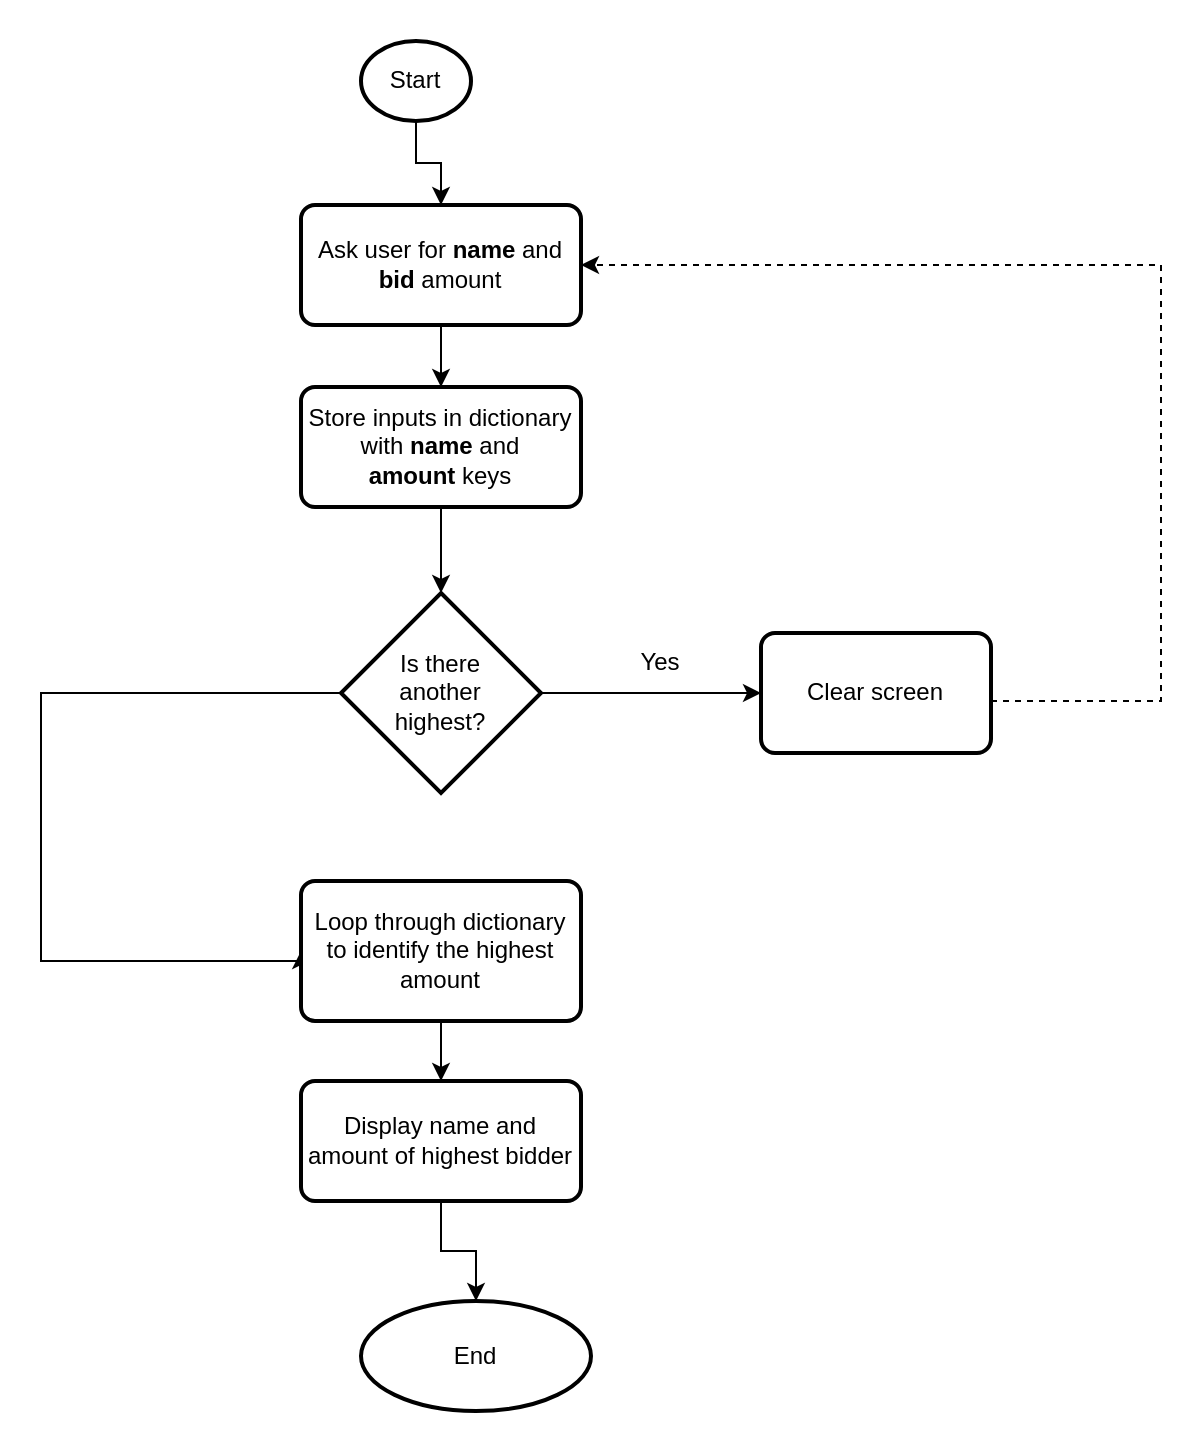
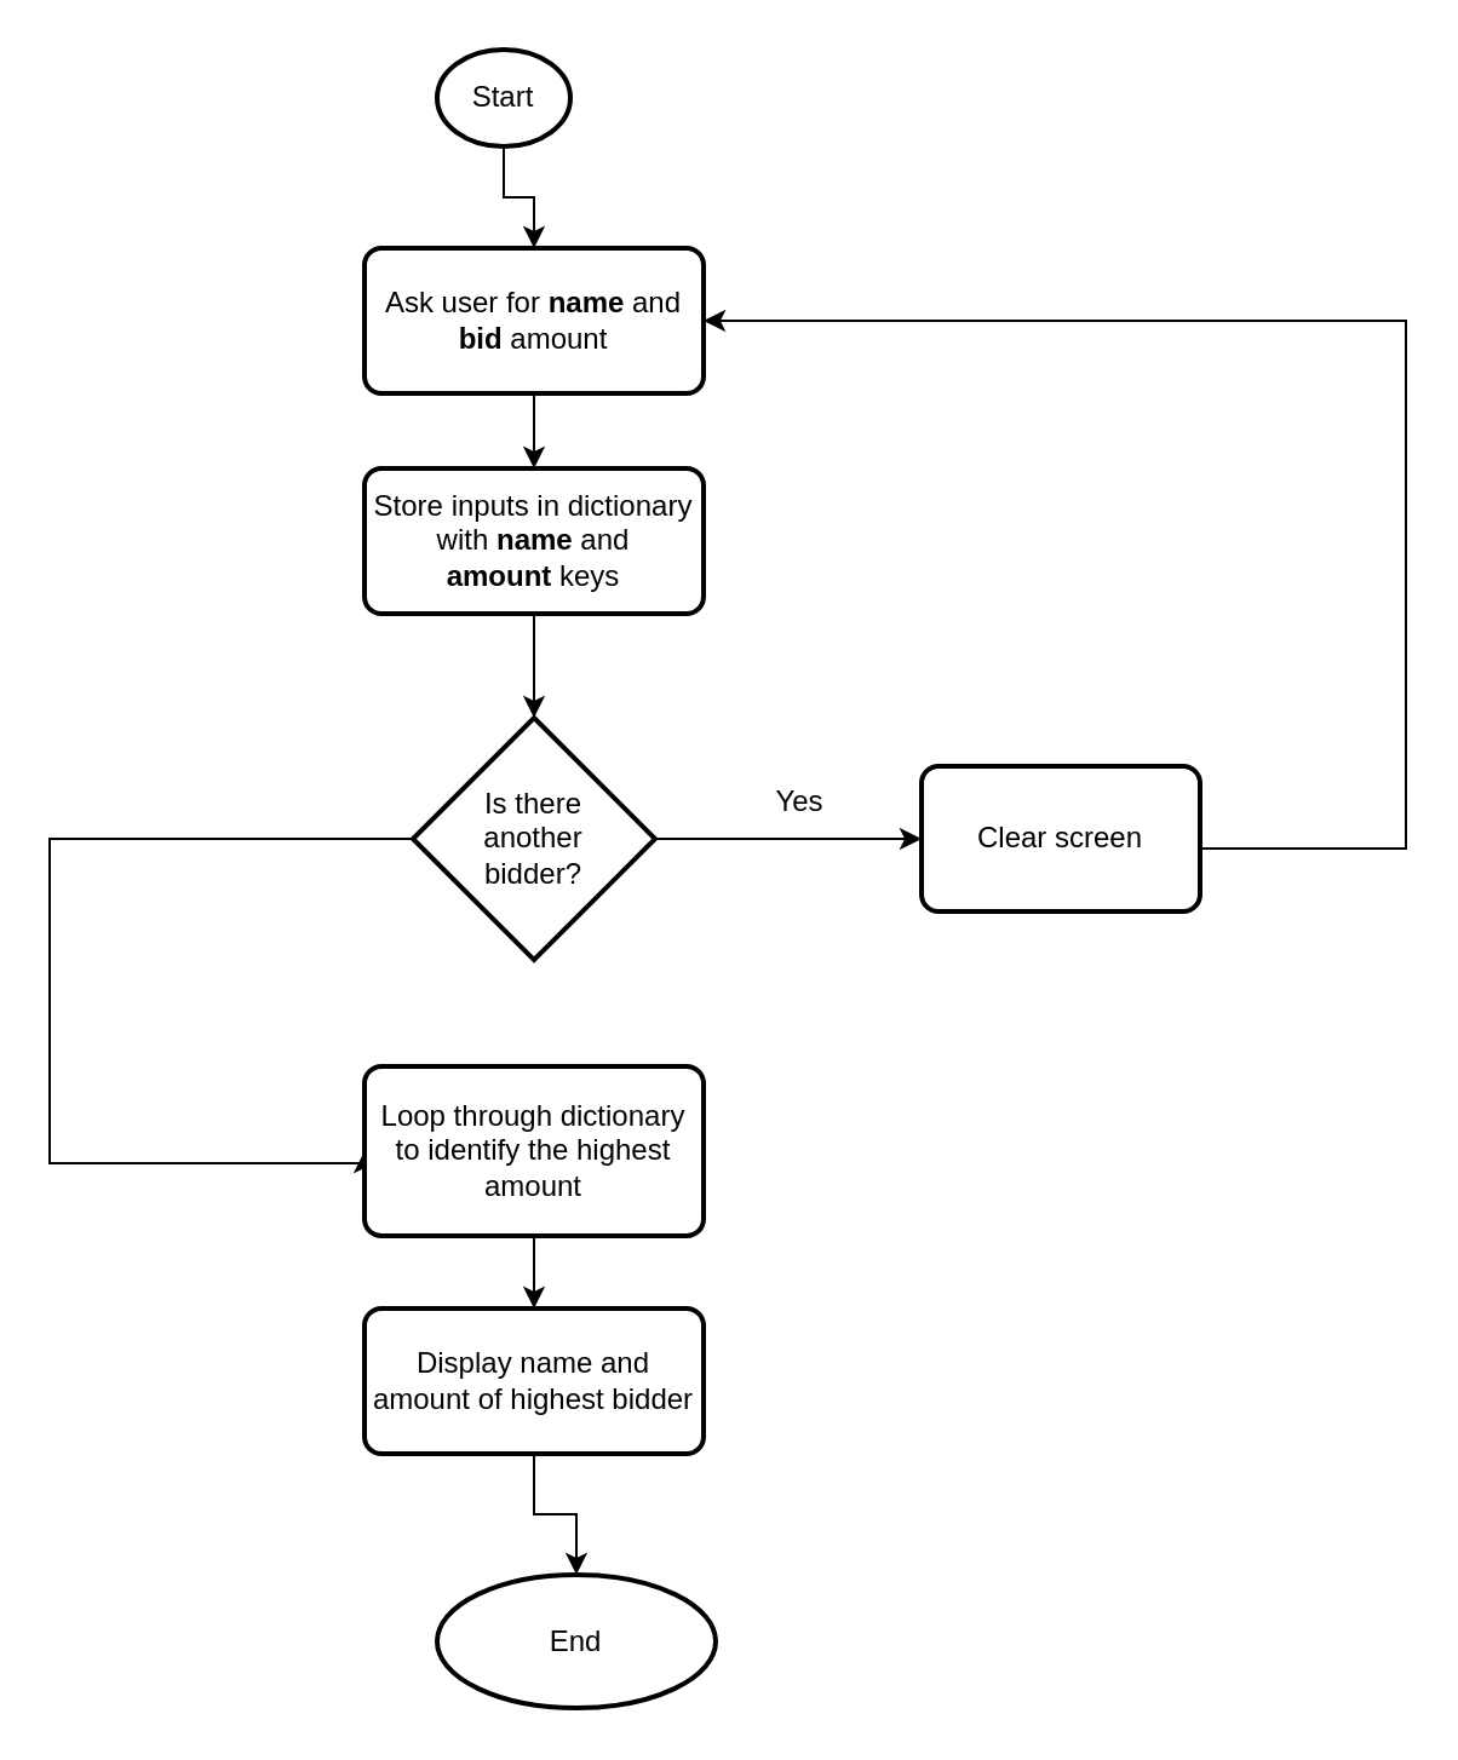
  <mxCell id="0" />
  <mxCell id="1" parent="0" />
  <mxCell id="2" style="edgeStyle=orthogonalEdgeStyle;rounded=0;orthogonalLoop=1;jettySize=auto;html=1;" edge="1" parent="1" source="3" target="5"><mxGeometry relative="1" as="geometry" /></mxCell>
  <mxCell id="3" value="Start" style="strokeWidth=2;html=1;shape=mxgraph.flowchart.start_1;whiteSpace=wrap;" vertex="1" parent="1"><mxGeometry x="180" y="20" width="55" height="40" as="geometry" /></mxCell>
  <mxCell id="4" style="edgeStyle=orthogonalEdgeStyle;rounded=0;orthogonalLoop=1;jettySize=auto;html=1;" edge="1" parent="1" source="5" target="12"><mxGeometry relative="1" as="geometry" /></mxCell>
  <mxCell id="5" value="Ask user for &lt;b&gt;name&lt;/b&gt;&amp;nbsp;and &lt;b&gt;bid&lt;/b&gt;&amp;nbsp;amount" style="rounded=1;whiteSpace=wrap;html=1;absoluteArcSize=1;arcSize=14;strokeWidth=2;" vertex="1" parent="1"><mxGeometry x="150" y="102" width="140" height="60" as="geometry" /></mxCell>
  <mxCell id="6" style="edgeStyle=orthogonalEdgeStyle;rounded=0;orthogonalLoop=1;jettySize=auto;html=1;entryX=0;entryY=0.5;entryDx=0;entryDy=0;" edge="1" parent="1" source="8" target="16"><mxGeometry relative="1" as="geometry" /></mxCell>
  <mxCell id="7" style="edgeStyle=orthogonalEdgeStyle;rounded=0;orthogonalLoop=1;jettySize=auto;html=1;entryX=0;entryY=0.5;entryDx=0;entryDy=0;" edge="1" parent="1" source="8" target="10"><mxGeometry relative="1" as="geometry"><Array as="points"><mxPoint x="20" y="346" /><mxPoint x="20" y="480" /><mxPoint x="150" y="480" /></Array></mxGeometry></mxCell>
- <mxCell id="8" value="Is there &lt;br&gt;another &lt;br&gt;highest?" style="strokeWidth=2;html=1;shape=mxgraph.flowchart.decision;whiteSpace=wrap;" vertex="1" parent="1"><mxGeometry x="170" y="296" width="100" height="100" as="geometry" /></mxCell>
+ <mxCell id="8" value="Is there &lt;br&gt;another &lt;br&gt;bidder?" style="strokeWidth=2;html=1;shape=mxgraph.flowchart.decision;whiteSpace=wrap;" vertex="1" parent="1"><mxGeometry x="170" y="296" width="100" height="100" as="geometry" /></mxCell>
  <mxCell id="9" style="edgeStyle=orthogonalEdgeStyle;rounded=0;orthogonalLoop=1;jettySize=auto;html=1;entryX=0.5;entryY=0;entryDx=0;entryDy=0;" edge="1" parent="1" source="10" target="14"><mxGeometry relative="1" as="geometry" /></mxCell>
  <mxCell id="10" value="Loop through dictionary to identify the highest amount" style="rounded=1;whiteSpace=wrap;html=1;absoluteArcSize=1;arcSize=14;strokeWidth=2;" vertex="1" parent="1"><mxGeometry x="150" y="440" width="140" height="70" as="geometry" /></mxCell>
  <mxCell id="11" style="edgeStyle=orthogonalEdgeStyle;rounded=0;orthogonalLoop=1;jettySize=auto;html=1;" edge="1" parent="1" source="12" target="8"><mxGeometry relative="1" as="geometry" /></mxCell>
  <mxCell id="12" value="Store inputs in dictionary with &lt;b&gt;name&lt;/b&gt;&amp;nbsp;and &lt;b&gt;amount&lt;/b&gt;&amp;nbsp;keys" style="rounded=1;whiteSpace=wrap;html=1;absoluteArcSize=1;arcSize=14;strokeWidth=2;" vertex="1" parent="1"><mxGeometry x="150" y="193" width="140" height="60" as="geometry" /></mxCell>
  <mxCell id="13" style="edgeStyle=orthogonalEdgeStyle;rounded=0;orthogonalLoop=1;jettySize=auto;html=1;" edge="1" parent="1" source="14" target="18"><mxGeometry relative="1" as="geometry" /></mxCell>
  <mxCell id="14" value="Display name and amount of highest bidder" style="rounded=1;whiteSpace=wrap;html=1;absoluteArcSize=1;arcSize=14;strokeWidth=2;" vertex="1" parent="1"><mxGeometry x="150" y="540" width="140" height="60" as="geometry" /></mxCell>
- <mxCell id="15" style="edgeStyle=orthogonalEdgeStyle;rounded=0;orthogonalLoop=1;jettySize=auto;html=1;entryX=1;entryY=0.5;entryDx=0;entryDy=0;dashed=1;" edge="1" parent="1" source="16" target="5"><mxGeometry relative="1" as="geometry"><Array as="points"><mxPoint x="580" y="350" /><mxPoint x="580" y="132" /></Array></mxGeometry></mxCell>
+ <mxCell id="15" style="edgeStyle=orthogonalEdgeStyle;rounded=0;orthogonalLoop=1;jettySize=auto;html=1;entryX=1;entryY=0.5;entryDx=0;entryDy=0;" edge="1" parent="1" source="16" target="5"><mxGeometry relative="1" as="geometry"><Array as="points"><mxPoint x="580" y="350" /><mxPoint x="580" y="132" /></Array></mxGeometry></mxCell>
  <mxCell id="16" value="Clear screen" style="rounded=1;whiteSpace=wrap;html=1;absoluteArcSize=1;arcSize=14;strokeWidth=2;" vertex="1" parent="1"><mxGeometry x="380" y="316" width="115" height="60" as="geometry" /></mxCell>
  <mxCell id="17" value="Yes" style="text;html=1;strokeColor=none;fillColor=none;align=center;verticalAlign=middle;whiteSpace=wrap;rounded=0;" vertex="1" parent="1"><mxGeometry x="300" y="316" width="60" height="30" as="geometry" /></mxCell>
  <mxCell id="18" value="End" style="strokeWidth=2;html=1;shape=mxgraph.flowchart.start_1;whiteSpace=wrap;" vertex="1" parent="1"><mxGeometry x="180" y="650" width="115" height="55" as="geometry" /></mxCell>
